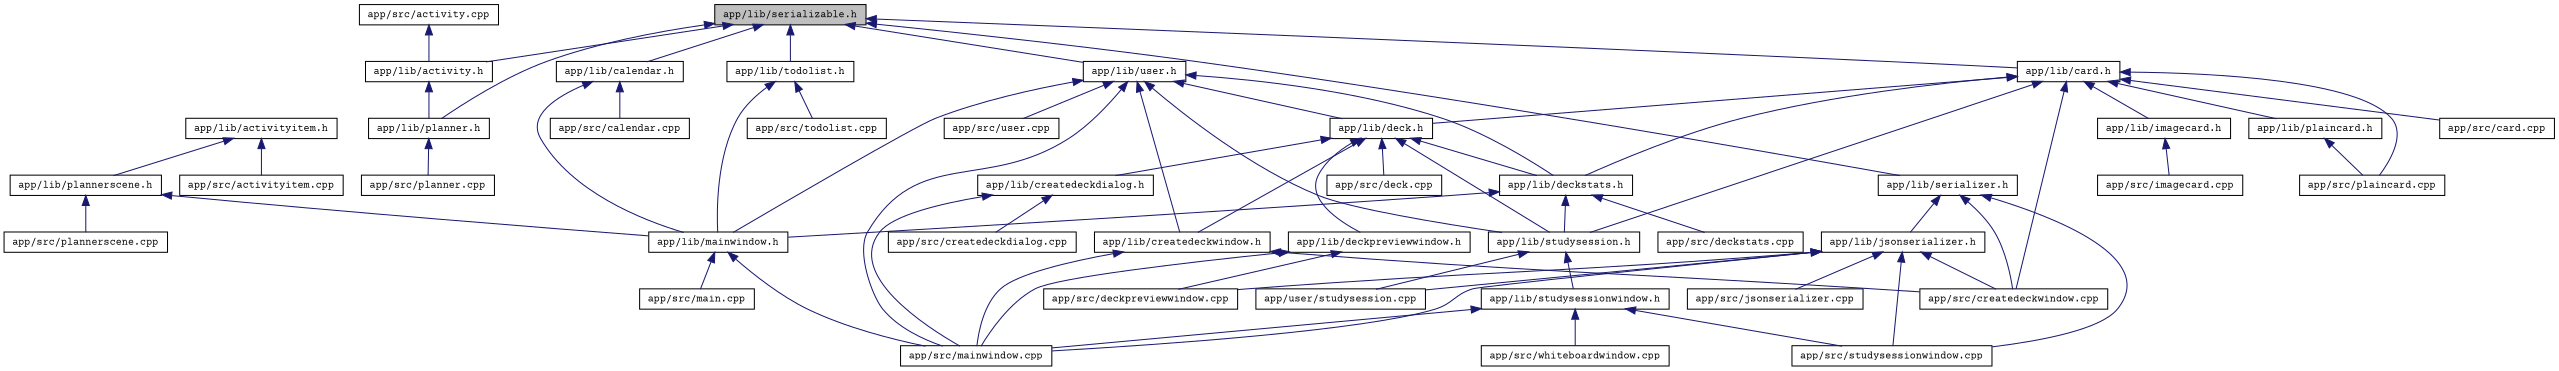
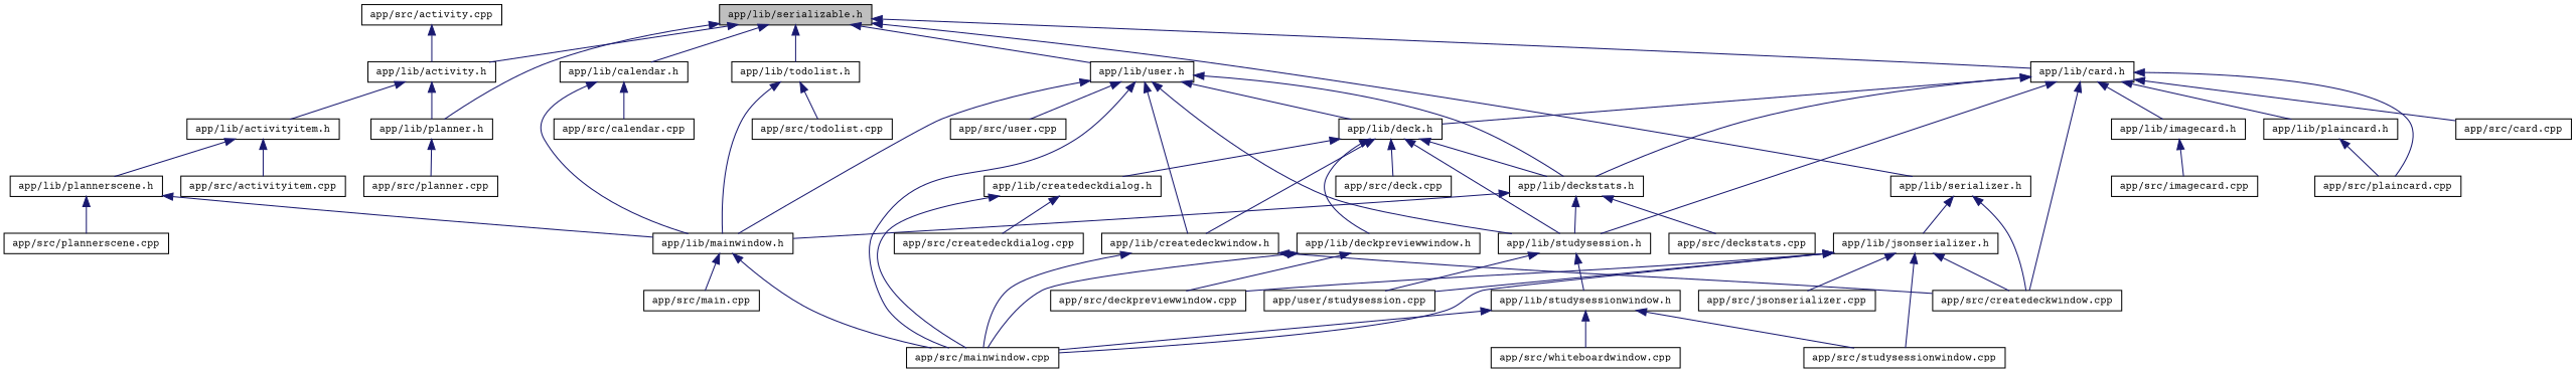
  digraph {
    fontname="Courier Prime"
    node [color=black fillcolor=white fontname="Courier Prime" fontsize=10 shape=record style=filled]
    edge [color=midnightblue dir=back fontname="Courier Prime" fontsize=10 labelfontname=Helvetica labelfontsize=10 style=solid]
    n1 [fillcolor=grey75 fontcolor=black height=0.2 label="app/lib/serializable.h" width=0.4]
    n2 [height=0.2 label="app/lib/activity.h" width=0.4]
    n3 [height=0.2 label="app/lib/planner.h" width=0.4]
    n4 [height=0.2 label="app/lib/calendar.h" width=0.4]
    n5 [height=0.2 label="app/lib/card.h" width=0.4]
    n6 [height=0.2 label="app/lib/serializer.h" width=0.4]
    n7 [height=0.2 label="app/lib/todolist.h" width=0.4]
    n8 [height=0.2 label="app/lib/user.h" width=0.4]
    n9 [height=0.2 label="app/lib/activityitem.h" width=0.4]
    n10 [height=0.2 label="app/src/planner.cpp" width=0.4]
    n11 [height=0.2 label="app/lib/mainwindow.h" width=0.4]
    n12 [height=0.2 label="app/src/calendar.cpp" width=0.4]
    n13 [height=0.2 label="app/lib/deck.h" width=0.4]
    n14 [height=0.2 label="app/src/createdeckwindow.cpp" width=0.4]
    n15 [height=0.2 label="app/lib/deckstats.h" width=0.4]
    n16 [height=0.2 label="app/lib/studysession.h" width=0.4]
    n17 [height=0.2 label="app/lib/imagecard.h" width=0.4]
    n18 [height=0.2 label="app/lib/plaincard.h" width=0.4]
    n19 [height=0.2 label="app/src/plaincard.cpp" width=0.4]
    n20 [height=0.2 label="app/src/card.cpp" width=0.4]
    n21 [height=0.2 label="app/src/studysessionwindow.cpp" width=0.4]
    n22 [height=0.2 label="app/lib/jsonserializer.h" width=0.4]
    n23 [height=0.2 label="app/src/todolist.cpp" width=0.4]
    n24 [height=0.2 label="app/src/mainwindow.cpp" width=0.4]
    n25 [height=0.2 label="app/lib/createdeckwindow.h" width=0.4]
    n26 [height=0.2 label="app/src/user.cpp" width=0.4]
    n27 [height=0.2 label="app/lib/plannerscene.h" width=0.4]
    n28 [height=0.2 label="app/src/activityitem.cpp" width=0.4]
    n29 [height=0.2 label="app/src/activity.cpp" width=0.4]
    n30 [height=0.2 label="app/src/plannerscene.cpp" width=0.4]
    n31 [height=0.2 label="app/src/main.cpp" width=0.4]
    n32 [height=0.2 label="app/lib/createdeckdialog.h" width=0.4]
    n33 [height=0.2 label="app/lib/deckpreviewwindow.h" width=0.4]
    n34 [height=0.2 label="app/src/deck.cpp" width=0.4]
    n35 [height=0.2 label="app/src/deckstats.cpp" width=0.4]
    n36 [height=0.2 label="app/lib/studysessionwindow.h" width=0.4]
    n37 [height=0.2 label="app/user/studysession.cpp" width=0.4]
    n38 [height=0.2 label="app/src/imagecard.cpp" width=0.4]
    n39 [height=0.2 label="app/src/createdeckdialog.cpp" width=0.4]
    n40 [height=0.2 label="app/src/deckpreviewwindow.cpp" width=0.4]
    n41 [height=0.2 label="app/src/whiteboardwindow.cpp" width=0.4]
    n42 [height=0.2 label="app/src/jsonserializer.cpp" width=0.4]
    n1 -> n2
    n1 -> n3
    n1 -> n4
    n1 -> n5
    n1 -> n6
    n1 -> n7
    n1 -> n8
    n2 -> n3
+   n2 -> n9
    n3 -> n10
    n4 -> n11
    n4 -> n12
    n5 -> n13
    n5 -> n14
    n5 -> n15
    n5 -> n16
    n5 -> n17
    n5 -> n18
    n5 -> n19
    n5 -> n20
    n6 -> n14
-   n6 -> n21
    n6 -> n22
    n7 -> n11
    n7 -> n23
    n8 -> n11
    n8 -> n13
    n8 -> n15
    n8 -> n16
    n8 -> n24
    n8 -> n25
    n8 -> n26
    n9 -> n27
    n9 -> n28
    n11 -> n24
    n11 -> n31
    n13 -> n15
    n13 -> n16
    n13 -> n25
    n13 -> n32
    n13 -> n33
    n13 -> n34
    n15 -> n11
    n15 -> n16
    n15 -> n35
    n16 -> n36
    n16 -> n37
    n17 -> n38
    n18 -> n19
    n22 -> n14
    n22 -> n21
    n22 -> n24
    n22 -> n37
    n22 -> n40
    n22 -> n42
    n25 -> n14
    n25 -> n24
    n27 -> n11
    n27 -> n30
    n29 -> n2
    n32 -> n24
    n32 -> n39
    n33 -> n24
    n33 -> n40
    n36 -> n21
    n36 -> n24
    n36 -> n41
  }
